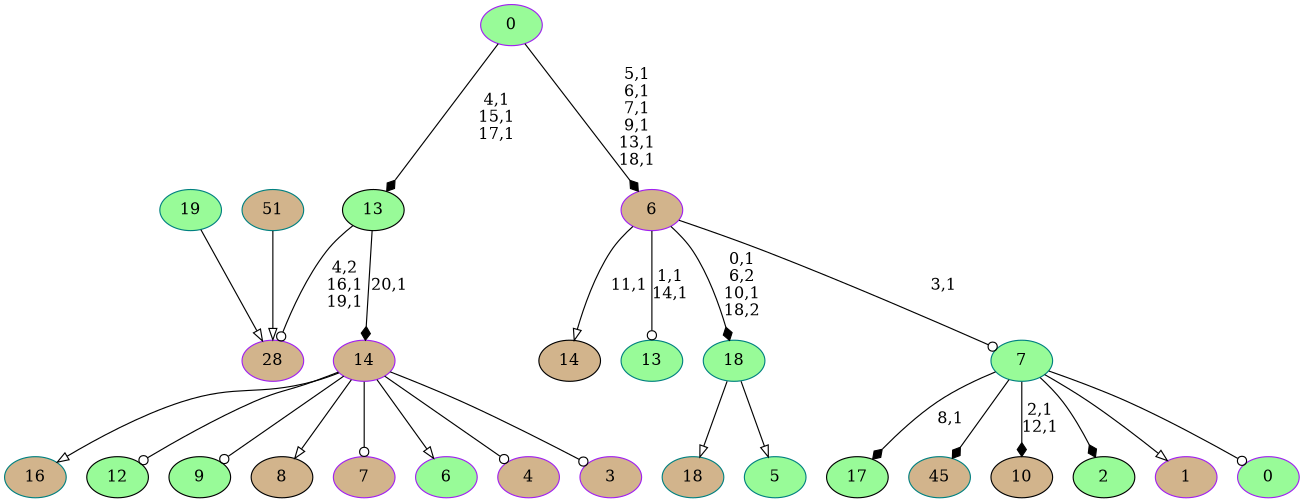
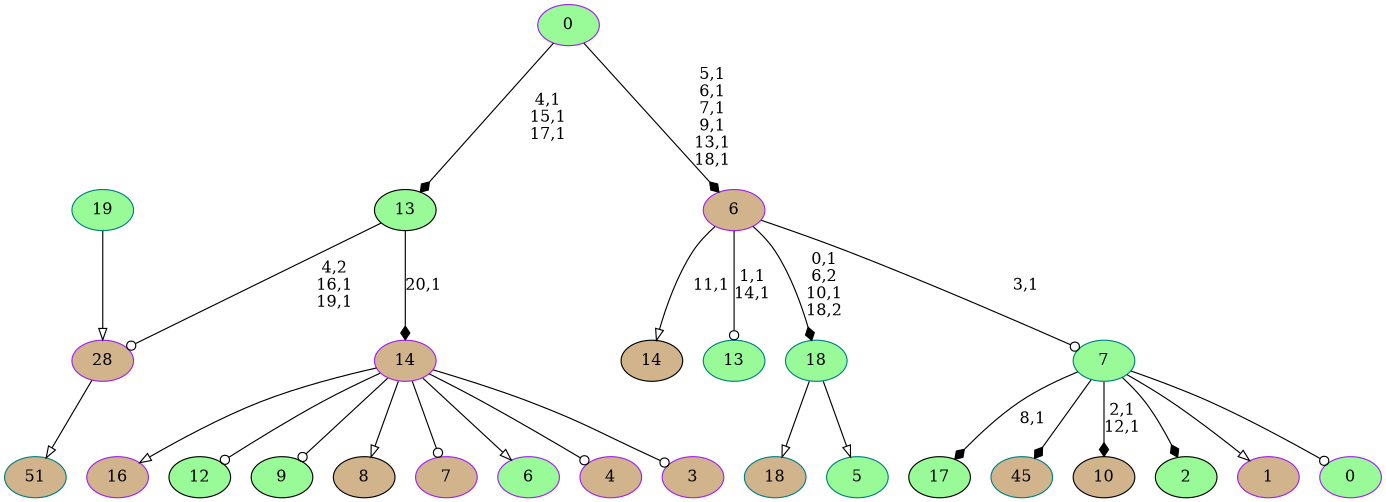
  digraph {
    node [color=purple fillcolor=tan style=filled]
    edge [arrowhead=onormal]
    n1 [color=teal fillcolor=palegreen label=19]
    28
    n3 [color=teal label=18]
    n4 [color=black fillcolor=palegreen label=17]
-   n5 [color=teal label=16]
+   n5 [label=16]
    n6 [color=teal label=45]
    n7 [color=black label=14]
    n8 [color=teal fillcolor=palegreen label=13]
    n9 [color=black fillcolor=palegreen label=12]
    n10 [color=teal label=51]
    n11 [color=black label=10]
    n12 [color=black fillcolor=palegreen label=9]
    n13 [color=black label=8]
    n14 [label=7]
    n15 [fillcolor=palegreen label=6]
    n16 [color=teal fillcolor=palegreen label=5]
    18 [color=teal fillcolor=palegreen]
    n18 [label=4]
    n19 [label=3]
    14
    13 [color=black fillcolor=palegreen]
    n22 [color=black fillcolor=palegreen label=2]
    n23 [label=1]
    n24 [fillcolor=palegreen label=0]
    7 [color=teal fillcolor=palegreen]
    6
    0 [fillcolor=palegreen]
    n1 -> 28
-   n10 -> 28
+   28 -> n10
    18 -> n3
    18 -> n16
    14 -> n5
    14 -> n9 [arrowhead=odot]
    14 -> n12 [arrowhead=odot]
    14 -> n13
    14 -> n14 [arrowhead=odot]
    14 -> n15
    14 -> n18 [arrowhead=odot]
    14 -> n19 [arrowhead=odot]
    13 -> 28 [arrowhead=odot label="4,2\n16,1\n19,1"]
    13 -> 14 [arrowhead=diamond label="20,1"]
    7 -> n4 [arrowhead=diamond label="8,1"]
    7 -> n6 [arrowhead=diamond]
    7 -> n11 [arrowhead=diamond label="2,1\n12,1"]
    7 -> n22 [arrowhead=diamond]
    7 -> n23
    7 -> n24 [arrowhead=odot]
    6 -> n7 [label="11,1"]
    6 -> n8 [arrowhead=odot label="1,1\n14,1"]
    6 -> 18 [arrowhead=diamond label="0,1\n6,2\n10,1\n18,2"]
    6 -> 7 [arrowhead=odot label="3,1"]
    0 -> 13 [arrowhead=diamond label="4,1\n15,1\n17,1"]
    0 -> 6 [arrowhead=diamond label="5,1\n6,1\n7,1\n9,1\n13,1\n18,1"]
  }
